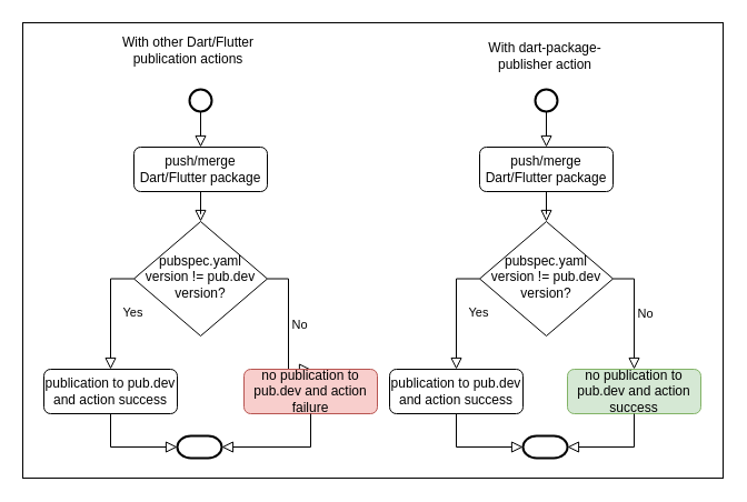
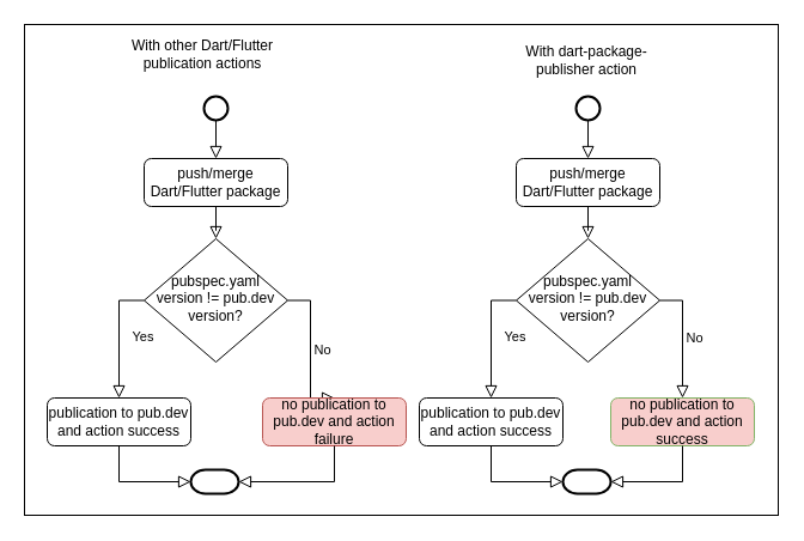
  <mxCell id="0" />
  <mxCell id="1" parent="0" />
  <mxCell id="2" value="" style="rounded=0;whiteSpace=wrap;html=1;" vertex="1" parent="1"><mxGeometry x="20" width="630" height="410" as="geometry" y="20" /></mxCell>
  <mxCell id="3" value="" style="rounded=0;html=1;jettySize=auto;orthogonalLoop=1;fontSize=11;endArrow=block;endFill=0;endSize=8;strokeWidth=1;shadow=0;labelBackgroundColor=none;edgeStyle=orthogonalEdgeStyle;" parent="1" source="4" target="7" edge="1"><mxGeometry relative="1" as="geometry" /></mxCell>
  <mxCell id="4" value="push/merge Dart/Flutter package" style="rounded=1;whiteSpace=wrap;html=1;fontSize=12;glass=0;strokeWidth=1;shadow=0;" parent="1" vertex="1"><mxGeometry x="120" y="132" width="120" height="40" as="geometry" /></mxCell>
  <mxCell id="5" value="Yes" style="rounded=0;html=1;jettySize=auto;orthogonalLoop=1;fontSize=11;endArrow=block;endFill=0;endSize=8;strokeWidth=1;shadow=0;labelBackgroundColor=none;edgeStyle=orthogonalEdgeStyle;exitX=0;exitY=0.5;exitDx=0;exitDy=0;entryX=0.5;entryY=0;entryDx=0;entryDy=0;" parent="1" source="7" target="9" edge="1"><mxGeometry y="20" relative="1" as="geometry"><mxPoint as="offset" /><mxPoint x="100" y="332" as="targetPoint" /></mxGeometry></mxCell>
  <mxCell id="6" value="No" style="edgeStyle=orthogonalEdgeStyle;rounded=0;html=1;jettySize=auto;orthogonalLoop=1;fontSize=11;endArrow=block;endFill=0;endSize=8;strokeWidth=1;shadow=0;labelBackgroundColor=none;entryX=0.5;entryY=0;entryDx=0;entryDy=0;exitX=1;exitY=0.5;exitDx=0;exitDy=0;" parent="1" source="7" target="8" edge="1"><mxGeometry y="10" relative="1" as="geometry"><mxPoint as="offset" /><mxPoint x="400" y="255" as="sourcePoint" /><mxPoint x="290" y="272" as="targetPoint" /><Array as="points"><mxPoint x="259" y="251" /></Array></mxGeometry></mxCell>
  <mxCell id="7" value="pubspec.yaml version != pub.dev version?" style="rhombus;whiteSpace=wrap;html=1;shadow=0;fontFamily=Helvetica;fontSize=12;align=center;strokeWidth=1;spacing=6;spacingTop=-4;" parent="1" vertex="1"><mxGeometry x="120" y="199" width="120" height="103" as="geometry" /></mxCell>
  <mxCell id="8" value="no publication to pub.dev and action failure" style="rounded=1;whiteSpace=wrap;html=1;fontSize=12;glass=0;strokeWidth=1;shadow=0;fillColor=#f8cecc;strokeColor=#b85450;" parent="1" vertex="1"><mxGeometry x="219" y="332" width="120" height="40" as="geometry" /></mxCell>
  <mxCell id="9" value="publication to pub.dev and action success" style="rounded=1;whiteSpace=wrap;html=1;fontSize=12;glass=0;strokeWidth=1;shadow=0;" parent="1" vertex="1"><mxGeometry x="39" y="332" width="120" height="40" as="geometry" /></mxCell>
  <mxCell id="10" value="" style="strokeWidth=2;html=1;shape=mxgraph.flowchart.start_2;whiteSpace=wrap;" vertex="1" parent="1"><mxGeometry x="170" y="80" width="20" height="20" as="geometry" /></mxCell>
  <mxCell id="11" value="" style="strokeWidth=2;html=1;shape=mxgraph.flowchart.terminator;whiteSpace=wrap;" vertex="1" parent="1"><mxGeometry x="159" y="392" width="40" height="20" as="geometry" /></mxCell>
  <mxCell id="12" value="" style="rounded=0;html=1;jettySize=auto;orthogonalLoop=1;fontSize=11;endArrow=block;endFill=0;endSize=8;strokeWidth=1;shadow=0;labelBackgroundColor=none;edgeStyle=orthogonalEdgeStyle;exitX=0.5;exitY=1;exitDx=0;exitDy=0;exitPerimeter=0;entryX=0.5;entryY=0;entryDx=0;entryDy=0;" edge="1" parent="1" source="10" target="4"><mxGeometry relative="1" as="geometry"><mxPoint x="180" y="172" as="sourcePoint" /><mxPoint x="240" y="82" as="targetPoint" /></mxGeometry></mxCell>
  <mxCell id="13" value="" style="rounded=0;html=1;jettySize=auto;orthogonalLoop=1;fontSize=11;endArrow=block;endFill=0;endSize=8;strokeWidth=1;shadow=0;labelBackgroundColor=none;edgeStyle=orthogonalEdgeStyle;entryX=0;entryY=0.5;entryDx=0;entryDy=0;entryPerimeter=0;exitX=0.5;exitY=1;exitDx=0;exitDy=0;" edge="1" parent="1" source="9" target="11"><mxGeometry relative="1" as="geometry"><mxPoint x="180" y="532" as="sourcePoint" /><mxPoint x="240" y="82" as="targetPoint" /></mxGeometry></mxCell>
  <mxCell id="14" value="" style="rounded=0;html=1;jettySize=auto;orthogonalLoop=1;fontSize=11;endArrow=block;endFill=0;endSize=8;strokeWidth=1;shadow=0;labelBackgroundColor=none;edgeStyle=orthogonalEdgeStyle;entryX=1;entryY=0.5;entryDx=0;entryDy=0;entryPerimeter=0;exitX=0.5;exitY=1;exitDx=0;exitDy=0;" edge="1" parent="1" source="8" target="11"><mxGeometry relative="1" as="geometry"><mxPoint x="270" y="392" as="sourcePoint" /><mxPoint x="160" y="602" as="targetPoint" /></mxGeometry></mxCell>
  <mxCell id="15" value="With other Dart/Flutter publication actions" style="text;html=1;strokeColor=none;fillColor=none;align=center;verticalAlign=middle;whiteSpace=wrap;rounded=0;" vertex="1" parent="1"><mxGeometry x="94" y="35" width="150" height="20" as="geometry" /></mxCell>
  <mxCell id="16" value="" style="rounded=0;html=1;jettySize=auto;orthogonalLoop=1;fontSize=11;endArrow=block;endFill=0;endSize=8;strokeWidth=1;shadow=0;labelBackgroundColor=none;edgeStyle=orthogonalEdgeStyle;" edge="1" parent="1" source="17" target="20"><mxGeometry relative="1" as="geometry" /></mxCell>
  <mxCell id="17" value="push/merge Dart/Flutter package" style="rounded=1;whiteSpace=wrap;html=1;fontSize=12;glass=0;strokeWidth=1;shadow=0;" vertex="1" parent="1"><mxGeometry x="431" y="132" width="120" height="40" as="geometry" /></mxCell>
  <mxCell id="18" value="Yes" style="rounded=0;html=1;jettySize=auto;orthogonalLoop=1;fontSize=11;endArrow=block;endFill=0;endSize=8;strokeWidth=1;shadow=0;labelBackgroundColor=none;edgeStyle=orthogonalEdgeStyle;exitX=0;exitY=0.5;exitDx=0;exitDy=0;entryX=0.5;entryY=0;entryDx=0;entryDy=0;" edge="1" parent="1" source="20" target="22"><mxGeometry y="20" relative="1" as="geometry"><mxPoint as="offset" /><mxPoint x="411" y="332" as="targetPoint" /></mxGeometry></mxCell>
  <mxCell id="19" value="No" style="edgeStyle=orthogonalEdgeStyle;rounded=0;html=1;jettySize=auto;orthogonalLoop=1;fontSize=11;endArrow=block;endFill=0;endSize=8;strokeWidth=1;shadow=0;labelBackgroundColor=none;entryX=0.5;entryY=0;entryDx=0;entryDy=0;exitX=1;exitY=0.5;exitDx=0;exitDy=0;" edge="1" parent="1" source="20" target="21"><mxGeometry y="10" relative="1" as="geometry"><mxPoint as="offset" /><mxPoint x="711" y="255" as="sourcePoint" /><mxPoint x="601" y="272" as="targetPoint" /><Array as="points"><mxPoint x="570" y="251" /></Array></mxGeometry></mxCell>
  <mxCell id="20" value="pubspec.yaml version != pub.dev version?" style="rhombus;whiteSpace=wrap;html=1;shadow=0;fontFamily=Helvetica;fontSize=12;align=center;strokeWidth=1;spacing=6;spacingTop=-4;" vertex="1" parent="1"><mxGeometry x="431" y="199" width="120" height="103" as="geometry" /></mxCell>
- <mxCell id="21" value="no publication to pub.dev and action success" style="rounded=1;whiteSpace=wrap;html=1;fontSize=12;glass=0;strokeWidth=1;shadow=0;fillColor=#d5e8d4;strokeColor=#82b366;" vertex="1" parent="1"><mxGeometry x="510" y="332" width="120" height="40" as="geometry" /></mxCell>
+ <mxCell id="21" value="no publication to pub.dev and action success" style="rounded=1;whiteSpace=wrap;html=1;fontSize=12;glass=0;strokeWidth=1;shadow=0;fillColor=#f8cecc;strokeColor=#82b366;" vertex="1" parent="1"><mxGeometry x="510" y="332" width="120" height="40" as="geometry" /></mxCell>
  <mxCell id="22" value="publication to pub.dev and action success" style="rounded=1;whiteSpace=wrap;html=1;fontSize=12;glass=0;strokeWidth=1;shadow=0;" vertex="1" parent="1"><mxGeometry x="350" y="332" width="120" height="40" as="geometry" /></mxCell>
  <mxCell id="23" value="" style="strokeWidth=2;html=1;shape=mxgraph.flowchart.start_2;whiteSpace=wrap;" vertex="1" parent="1"><mxGeometry x="481" y="80" width="20" height="20" as="geometry" /></mxCell>
  <mxCell id="24" value="" style="strokeWidth=2;html=1;shape=mxgraph.flowchart.terminator;whiteSpace=wrap;" vertex="1" parent="1"><mxGeometry x="470" y="392" width="40" height="20" as="geometry" /></mxCell>
  <mxCell id="25" value="" style="rounded=0;html=1;jettySize=auto;orthogonalLoop=1;fontSize=11;endArrow=block;endFill=0;endSize=8;strokeWidth=1;shadow=0;labelBackgroundColor=none;edgeStyle=orthogonalEdgeStyle;exitX=0.5;exitY=1;exitDx=0;exitDy=0;exitPerimeter=0;entryX=0.5;entryY=0;entryDx=0;entryDy=0;" edge="1" parent="1" source="23" target="17"><mxGeometry relative="1" as="geometry"><mxPoint x="491" y="172" as="sourcePoint" /><mxPoint x="551" y="82" as="targetPoint" /></mxGeometry></mxCell>
  <mxCell id="26" value="" style="rounded=0;html=1;jettySize=auto;orthogonalLoop=1;fontSize=11;endArrow=block;endFill=0;endSize=8;strokeWidth=1;shadow=0;labelBackgroundColor=none;edgeStyle=orthogonalEdgeStyle;entryX=0;entryY=0.5;entryDx=0;entryDy=0;entryPerimeter=0;exitX=0.5;exitY=1;exitDx=0;exitDy=0;" edge="1" parent="1" source="22" target="24"><mxGeometry relative="1" as="geometry"><mxPoint x="491" y="532" as="sourcePoint" /><mxPoint x="551" y="82" as="targetPoint" /></mxGeometry></mxCell>
  <mxCell id="27" value="" style="rounded=0;html=1;jettySize=auto;orthogonalLoop=1;fontSize=11;endArrow=block;endFill=0;endSize=8;strokeWidth=1;shadow=0;labelBackgroundColor=none;edgeStyle=orthogonalEdgeStyle;entryX=1;entryY=0.5;entryDx=0;entryDy=0;entryPerimeter=0;exitX=0.5;exitY=1;exitDx=0;exitDy=0;" edge="1" parent="1" source="21" target="24"><mxGeometry relative="1" as="geometry"><mxPoint x="581" y="392" as="sourcePoint" /><mxPoint x="471" y="602" as="targetPoint" /></mxGeometry></mxCell>
  <mxCell id="28" value="With dart-package-publisher action" style="text;html=1;strokeColor=none;fillColor=none;align=center;verticalAlign=middle;whiteSpace=wrap;rounded=0;" vertex="1" parent="1"><mxGeometry x="415" y="40" width="150" height="20" as="geometry" /></mxCell>
